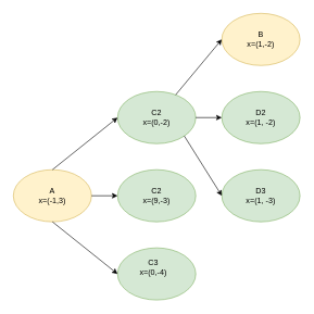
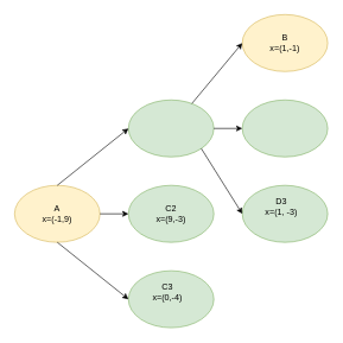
  <mxCell id="0" />
  <mxCell id="1" parent="0" />
  <mxCell id="2" value="" style="ellipse;whiteSpace=wrap;html=1;fillColor=#fff2cc;strokeColor=#d6b656;" parent="1" vertex="1"><mxGeometry x="20" y="260" width="120" height="80" as="geometry" /></mxCell>
- <mxCell id="3" value="A&lt;br&gt;x=(-1,3)" style="text;html=1;strokeColor=none;fillColor=none;align=center;verticalAlign=middle;whiteSpace=wrap;rounded=0;" parent="1" vertex="1"><mxGeometry x="30" y="275" width="100" height="50" as="geometry" /></mxCell>
+ <mxCell id="3" value="A&lt;br&gt;x=(-1,9)" style="text;html=1;strokeColor=none;fillColor=none;align=center;verticalAlign=middle;whiteSpace=wrap;rounded=0;" parent="1" vertex="1"><mxGeometry x="30" y="275" width="100" height="50" as="geometry" /></mxCell>
  <mxCell id="4" value="" style="ellipse;whiteSpace=wrap;html=1;fillColor=#d5e8d4;strokeColor=#82b366;" vertex="1" parent="1"><mxGeometry x="180" y="140" width="120" height="80" as="geometry" /></mxCell>
- <mxCell id="5" value="C2&lt;br&gt;x=(0,-2)" style="text;html=1;strokeColor=none;fillColor=none;align=center;verticalAlign=middle;whiteSpace=wrap;rounded=0;" vertex="1" parent="1"><mxGeometry x="190" y="155" width="100" height="50" as="geometry" /></mxCell>
  <mxCell id="6" value="" style="ellipse;whiteSpace=wrap;html=1;fillColor=#d5e8d4;strokeColor=#82b366;" vertex="1" parent="1"><mxGeometry x="180" y="260" width="120" height="80" as="geometry" /></mxCell>
  <mxCell id="7" value="C2&lt;br&gt;x=(9,-3)" style="text;html=1;strokeColor=none;fillColor=none;align=center;verticalAlign=middle;whiteSpace=wrap;rounded=0;" vertex="1" parent="1"><mxGeometry x="190" y="275" width="100" height="50" as="geometry" /></mxCell>
  <mxCell id="8" value="" style="ellipse;whiteSpace=wrap;html=1;fillColor=#d5e8d4;strokeColor=#82b366;" vertex="1" parent="1"><mxGeometry x="180" y="380" width="120" height="80" as="geometry" /></mxCell>
  <mxCell id="9" value="C3&lt;br&gt;x=(0,-4)" style="text;html=1;strokeColor=none;fillColor=none;align=center;verticalAlign=middle;whiteSpace=wrap;rounded=0;" vertex="1" parent="1"><mxGeometry x="185" y="385" width="100" height="50" as="geometry" /></mxCell>
  <mxCell id="10" value="" style="ellipse;whiteSpace=wrap;html=1;fillColor=#fff2cc;strokeColor=#d6b656;" vertex="1" parent="1"><mxGeometry x="340" y="20" width="120" height="80" as="geometry" /></mxCell>
- <mxCell id="11" value="B&lt;br&gt;x=(1,-2)" style="text;html=1;strokeColor=none;fillColor=none;align=center;verticalAlign=middle;whiteSpace=wrap;rounded=0;" vertex="1" parent="1"><mxGeometry x="350" y="35" width="100" height="50" as="geometry" /></mxCell>
+ <mxCell id="11" value="B&lt;br&gt;x=(1,-1)" style="text;html=1;strokeColor=none;fillColor=none;align=center;verticalAlign=middle;whiteSpace=wrap;rounded=0;" vertex="1" parent="1"><mxGeometry x="350" y="35" width="100" height="50" as="geometry" /></mxCell>
  <mxCell id="12" value="" style="ellipse;whiteSpace=wrap;html=1;fillColor=#d5e8d4;strokeColor=#82b366;" vertex="1" parent="1"><mxGeometry x="340" y="140" width="120" height="80" as="geometry" /></mxCell>
- <mxCell id="13" value="D2&lt;br&gt;x=(1, -2)" style="text;html=1;strokeColor=none;fillColor=none;align=center;verticalAlign=middle;whiteSpace=wrap;rounded=0;" vertex="1" parent="1"><mxGeometry x="350" y="155" width="100" height="50" as="geometry" /></mxCell>
  <mxCell id="14" value="" style="ellipse;whiteSpace=wrap;html=1;fillColor=#d5e8d4;strokeColor=#82b366;" vertex="1" parent="1"><mxGeometry x="340" y="260" width="120" height="80" as="geometry" /></mxCell>
- <mxCell id="15" value="D3&lt;br&gt;x=(1, -3)" style="text;html=1;strokeColor=none;fillColor=none;align=center;verticalAlign=middle;whiteSpace=wrap;rounded=0;" vertex="1" parent="1"><mxGeometry x="350" y="275" width="100" height="50" as="geometry" /></mxCell>
+ <mxCell id="15" value="D3&lt;br&gt;x=(1, -3)" style="text;html=1;strokeColor=none;fillColor=none;align=center;verticalAlign=middle;whiteSpace=wrap;rounded=0;" vertex="1" parent="1"><mxGeometry x="345" y="265" width="100" height="50" as="geometry" /></mxCell>
  <mxCell id="16" value="" style="endArrow=classic;html=1;exitX=0.5;exitY=0;exitDx=0;exitDy=0;entryX=0;entryY=0.5;entryDx=0;entryDy=0;" edge="1" parent="1" source="2" target="4"><mxGeometry width="50" height="50" relative="1" as="geometry"><mxPoint x="200" y="250" as="sourcePoint" /><mxPoint x="250" y="200" as="targetPoint" /></mxGeometry></mxCell>
  <mxCell id="17" value="" style="endArrow=classic;html=1;exitX=1;exitY=0.5;exitDx=0;exitDy=0;entryX=0;entryY=0.5;entryDx=0;entryDy=0;" edge="1" parent="1" source="2" target="6"><mxGeometry width="50" height="50" relative="1" as="geometry"><mxPoint x="90" y="270" as="sourcePoint" /><mxPoint x="190" y="190" as="targetPoint" /></mxGeometry></mxCell>
  <mxCell id="18" value="" style="endArrow=classic;html=1;exitX=0.5;exitY=1;exitDx=0;exitDy=0;entryX=0;entryY=0.5;entryDx=0;entryDy=0;" edge="1" parent="1" source="2" target="8"><mxGeometry width="50" height="50" relative="1" as="geometry"><mxPoint x="150" y="310" as="sourcePoint" /><mxPoint x="190" y="310" as="targetPoint" /></mxGeometry></mxCell>
  <mxCell id="19" value="" style="endArrow=classic;html=1;entryX=0;entryY=0.5;entryDx=0;entryDy=0;" edge="1" parent="1" source="4" target="10"><mxGeometry width="50" height="50" relative="1" as="geometry"><mxPoint x="300" y="180" as="sourcePoint" /><mxPoint x="190" y="430" as="targetPoint" /></mxGeometry></mxCell>
  <mxCell id="20" value="" style="endArrow=classic;html=1;entryX=0;entryY=0.5;entryDx=0;entryDy=0;exitX=1;exitY=0.5;exitDx=0;exitDy=0;" edge="1" parent="1" source="4" target="12"><mxGeometry width="50" height="50" relative="1" as="geometry"><mxPoint x="279.139" y="155.034" as="sourcePoint" /><mxPoint x="350" y="70" as="targetPoint" /></mxGeometry></mxCell>
  <mxCell id="21" value="" style="endArrow=classic;html=1;entryX=0;entryY=0.5;entryDx=0;entryDy=0;exitX=1;exitY=1;exitDx=0;exitDy=0;" edge="1" parent="1" source="4" target="14"><mxGeometry width="50" height="50" relative="1" as="geometry"><mxPoint x="310" y="190" as="sourcePoint" /><mxPoint x="350" y="190" as="targetPoint" /></mxGeometry></mxCell>
